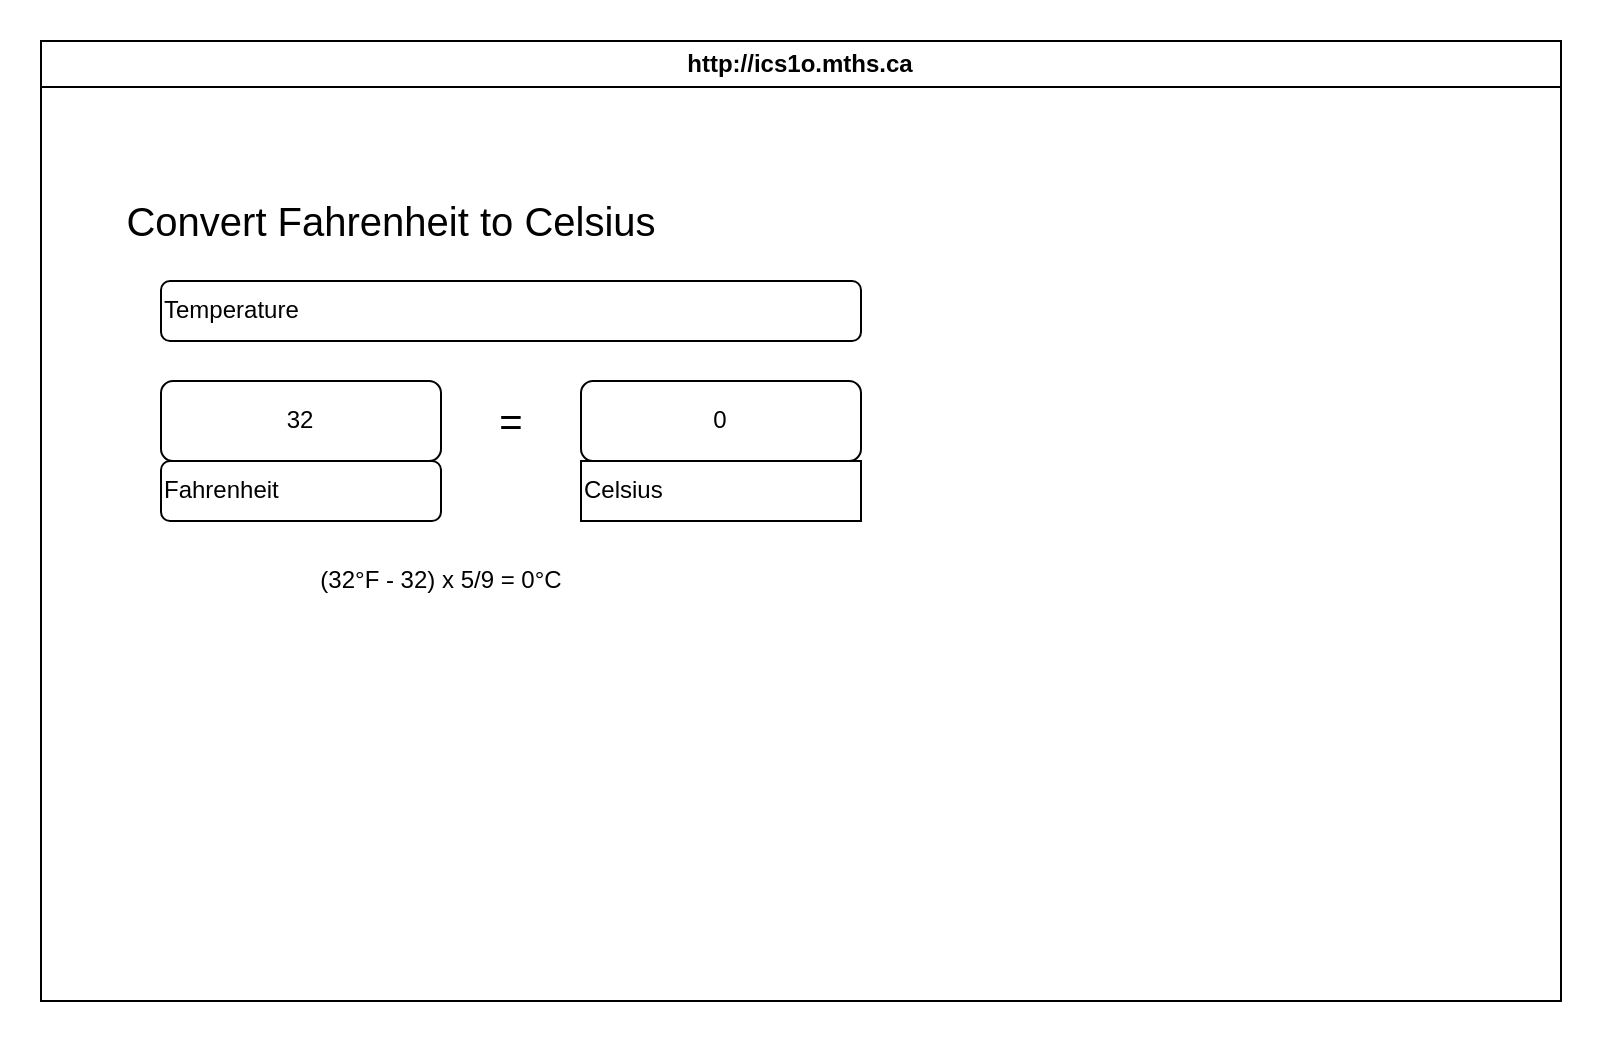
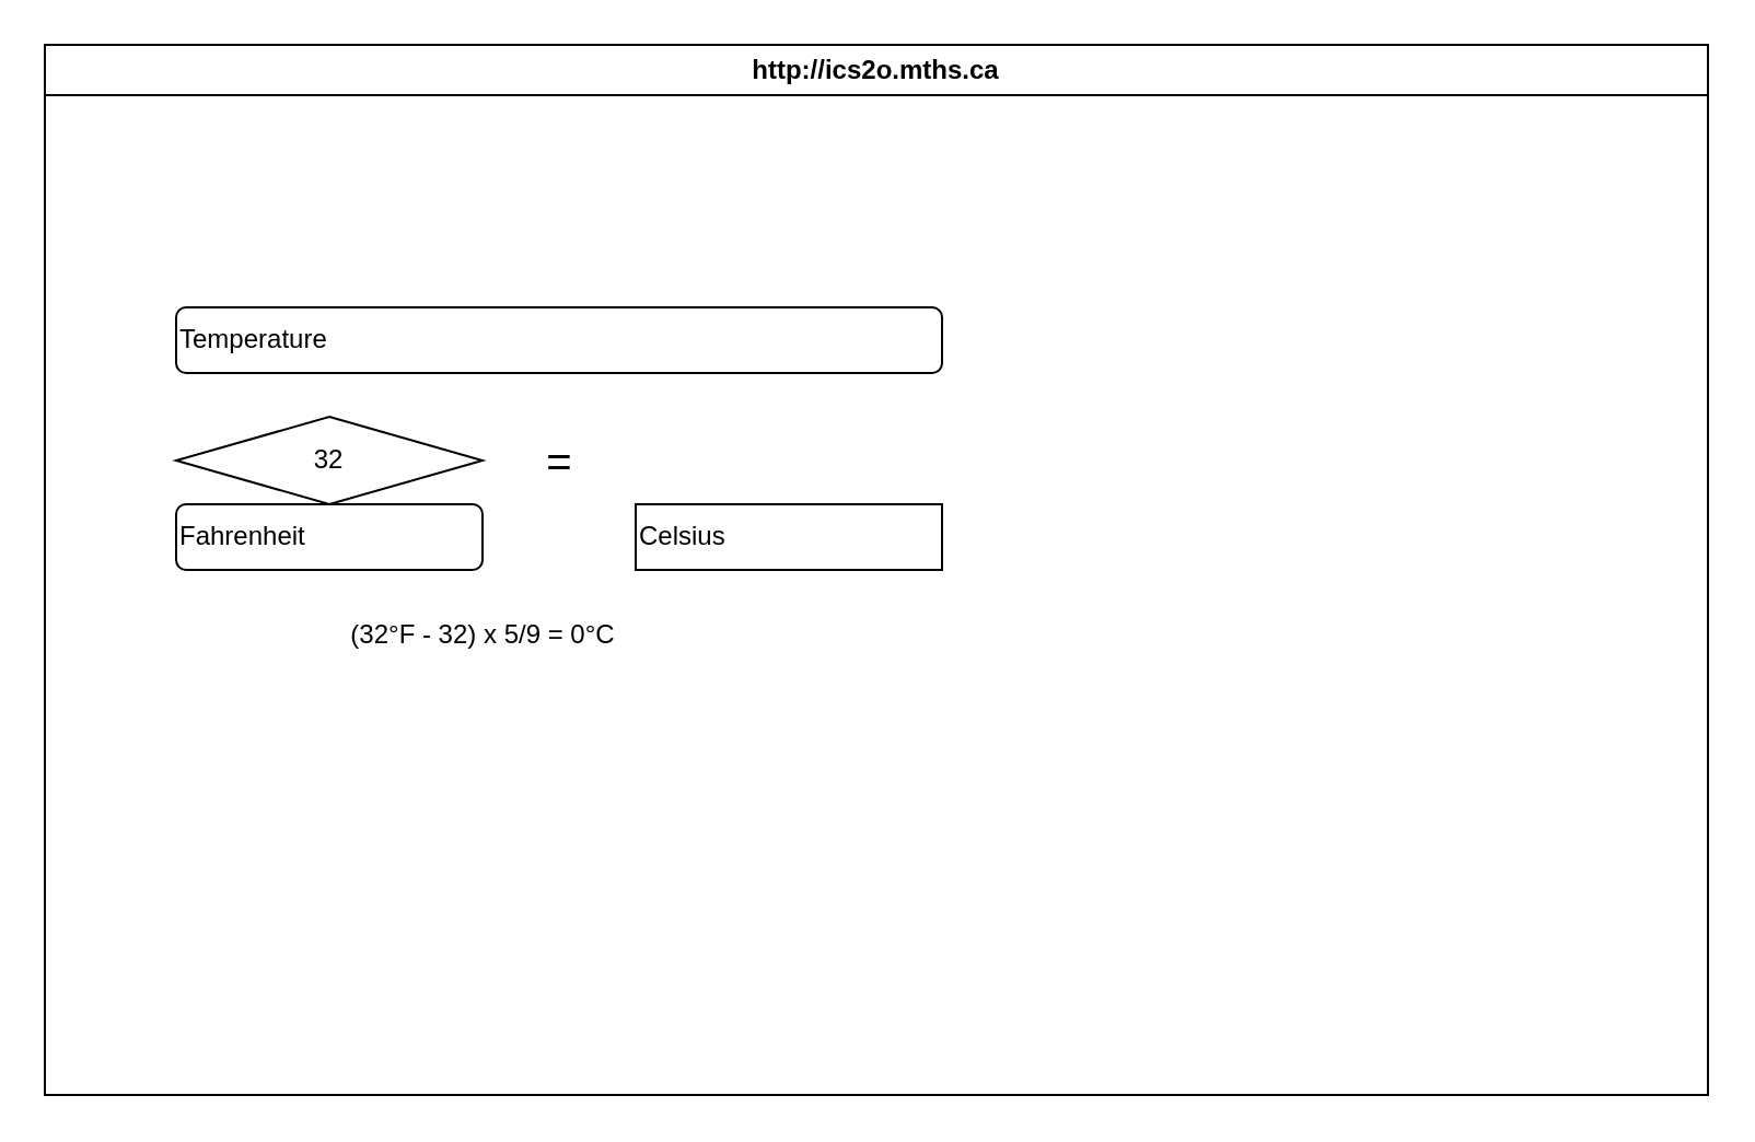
  <mxCell id="0" />
  <mxCell id="1" parent="0" />
- <mxCell id="2" value="http://ics1o.mths.ca" style="swimlane;whiteSpace=wrap;html=1;" parent="1" vertex="1"><mxGeometry x="20" y="20" width="760" height="480" as="geometry" /></mxCell>
- <mxCell id="3" value="&lt;font style=&quot;font-size: 20px;&quot;&gt;Convert Fahrenheit to Celsius&lt;/font&gt;" style="text;html=1;align=center;verticalAlign=middle;resizable=0;points=[];autosize=1;strokeColor=none;fillColor=none;" vertex="1" parent="2"><mxGeometry x="30" y="70" width="290" height="40" as="geometry" /></mxCell>
+ <mxCell id="2" value="http://ics2o.mths.ca" style="swimlane;whiteSpace=wrap;html=1;" parent="1" vertex="1"><mxGeometry x="20" y="20" width="760" height="480" as="geometry" /></mxCell>
  <mxCell id="4" value="Temperature" style="rounded=1;whiteSpace=wrap;html=1;align=left;" vertex="1" parent="2"><mxGeometry x="60" y="120" width="350" height="30" as="geometry" /></mxCell>
- <mxCell id="5" value="32" style="rounded=1;whiteSpace=wrap;html=1;" vertex="1" parent="2"><mxGeometry x="60" y="170" width="140" height="40" as="geometry" /></mxCell>
+ <mxCell id="5" value="32" style="rhombus;whiteSpace=wrap;html=1;" vertex="1" parent="2"><mxGeometry x="60" y="170" width="140" height="40" as="geometry" /></mxCell>
  <mxCell id="6" value="&lt;font style=&quot;font-size: 20px;&quot;&gt;=&lt;/font&gt;" style="text;html=1;align=center;verticalAlign=middle;resizable=0;points=[];autosize=1;strokeColor=none;fillColor=none;" vertex="1" parent="2"><mxGeometry x="215" y="170" width="40" height="40" as="geometry" /></mxCell>
  <mxCell id="7" value="Fahrenheit" style="rounded=1;whiteSpace=wrap;html=1;align=left;" vertex="1" parent="2"><mxGeometry x="60" y="210" width="140" height="30" as="geometry" /></mxCell>
- <mxCell id="8" value="0" style="rounded=1;whiteSpace=wrap;html=1;" vertex="1" parent="2"><mxGeometry x="270" y="170" width="140" height="40" as="geometry" /></mxCell>
  <mxCell id="9" value="Celsius" style="whiteSpace=wrap;html=1;align=left;rounded=0;" vertex="1" parent="2"><mxGeometry x="270" y="210" width="140" height="30" as="geometry" /></mxCell>
  <mxCell id="10" value="(32°F - 32) x 5/9 = 0°C" style="text;html=1;align=center;verticalAlign=middle;resizable=0;points=[];autosize=1;strokeColor=none;fillColor=none;" vertex="1" parent="2"><mxGeometry x="130" y="255" width="140" height="30" as="geometry" /></mxCell>
